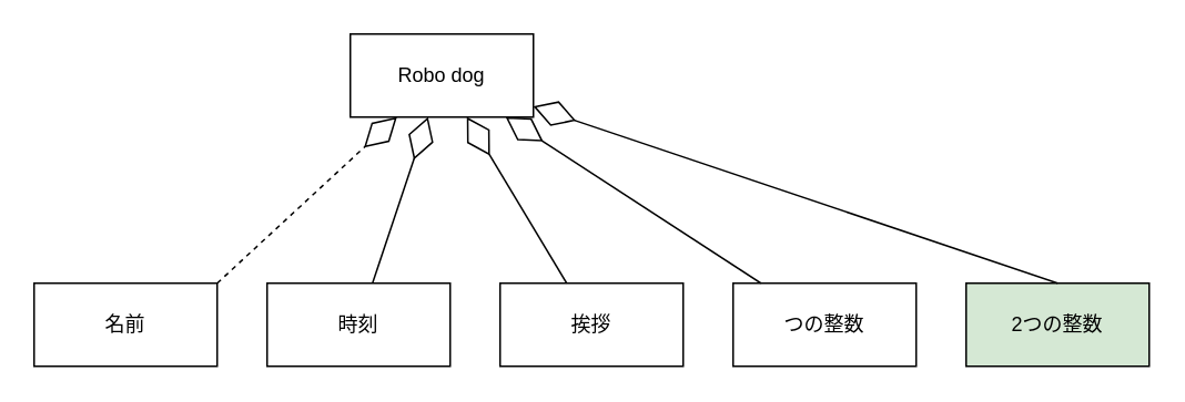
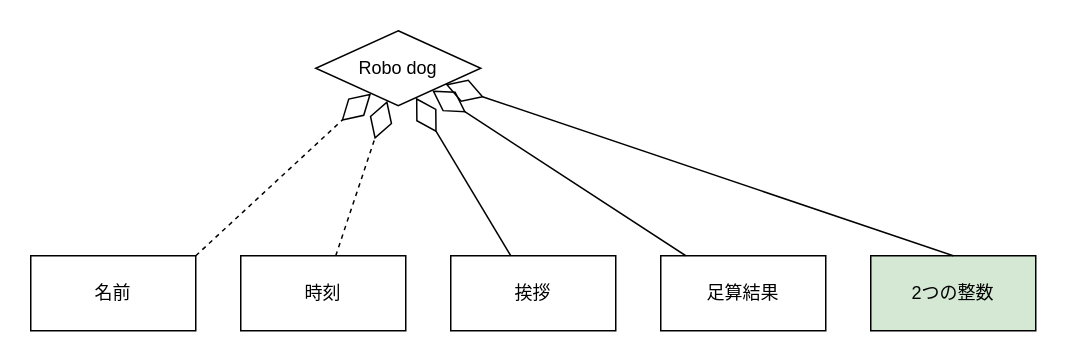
  <mxCell id="0" />
  <mxCell id="1" parent="0" />
  <mxCell id="2" value="名前" style="html=1;whiteSpace=wrap;" vertex="1" parent="1"><mxGeometry x="20" y="170" width="110" height="50" as="geometry" /></mxCell>
- <mxCell id="3" value="Robo dog" style="html=1;whiteSpace=wrap;" vertex="1" parent="1"><mxGeometry x="210" y="20" width="110" height="50" as="geometry" /></mxCell>
+ <mxCell id="3" value="Robo dog" style="rhombus;html=1;whiteSpace=wrap;" vertex="1" parent="1"><mxGeometry x="210" y="20" width="110" height="50" as="geometry" /></mxCell>
  <mxCell id="4" value="" style="endArrow=diamondThin;endFill=0;endSize=24;html=1;rounded=0;exitX=1;exitY=0;exitDx=0;exitDy=0;dashed=1;" edge="1" parent="1" source="2" target="3"><mxGeometry width="160" relative="1" as="geometry"><mxPoint x="170" y="210" as="sourcePoint" /><mxPoint x="330" y="210" as="targetPoint" /></mxGeometry></mxCell>
  <mxCell id="5" value="時刻" style="html=1;whiteSpace=wrap;" vertex="1" parent="1"><mxGeometry x="160" y="170" width="110" height="50" as="geometry" /></mxCell>
- <mxCell id="6" value="" style="endArrow=diamondThin;endFill=0;endSize=24;html=1;rounded=0;" edge="1" parent="1" source="5" target="3"><mxGeometry width="160" relative="1" as="geometry"><mxPoint x="380" y="340" as="sourcePoint" /><mxPoint x="420" y="200" as="targetPoint" /></mxGeometry></mxCell>
- <mxCell id="7" value="つの整数" style="html=1;whiteSpace=wrap;" vertex="1" parent="1"><mxGeometry x="440" y="170" width="110" height="50" as="geometry" /></mxCell>
+ <mxCell id="6" value="" style="endArrow=diamondThin;endFill=0;endSize=24;html=1;rounded=0;dashed=1;" edge="1" parent="1" source="5" target="3"><mxGeometry width="160" relative="1" as="geometry"><mxPoint x="380" y="340" as="sourcePoint" /><mxPoint x="420" y="200" as="targetPoint" /></mxGeometry></mxCell>
+ <mxCell id="7" value="足算結果" style="html=1;whiteSpace=wrap;" vertex="1" parent="1"><mxGeometry x="440" y="170" width="110" height="50" as="geometry" /></mxCell>
  <mxCell id="8" value="" style="endArrow=diamondThin;endFill=0;endSize=24;html=1;rounded=0;" edge="1" parent="1" source="7" target="3"><mxGeometry width="160" relative="1" as="geometry"><mxPoint x="400" y="320" as="sourcePoint" /><mxPoint x="290" y="0" as="targetPoint" /><Array as="points" /></mxGeometry></mxCell>
  <mxCell id="9" value="挨拶" style="html=1;whiteSpace=wrap;" vertex="1" parent="1"><mxGeometry x="300" y="170" width="110" height="50" as="geometry" /></mxCell>
  <mxCell id="10" value="" style="endArrow=diamondThin;endFill=0;endSize=24;html=1;rounded=0;" edge="1" parent="1" source="9" target="3"><mxGeometry width="160" relative="1" as="geometry"><mxPoint x="470" y="320" as="sourcePoint" /><mxPoint x="510" y="180" as="targetPoint" /></mxGeometry></mxCell>
  <mxCell id="11" value="2つの整数" style="html=1;whiteSpace=wrap;fillColor=#d5e8d4;" vertex="1" parent="1"><mxGeometry x="580" y="170" width="110" height="50" as="geometry" /></mxCell>
  <mxCell id="12" value="" style="endArrow=diamondThin;endFill=0;endSize=24;html=1;rounded=0;exitX=0.5;exitY=0;exitDx=0;exitDy=0;" edge="1" parent="1" source="11" target="3"><mxGeometry width="160" relative="1" as="geometry"><mxPoint x="760" y="320" as="sourcePoint" /><mxPoint x="800" y="180" as="targetPoint" /></mxGeometry></mxCell>
